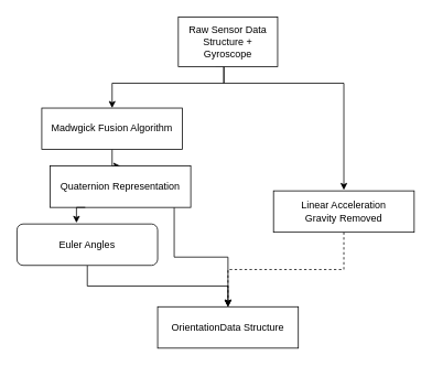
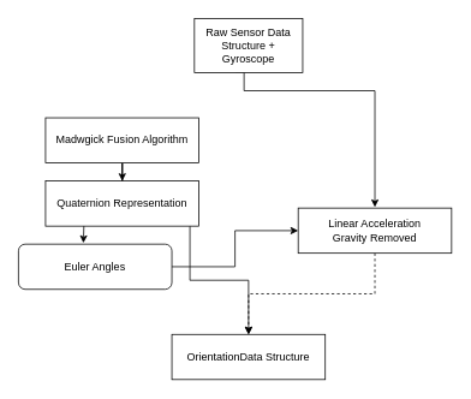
  <mxCell id="0" />
  <mxCell id="1" parent="0" />
- <mxCell id="2" style="edgeStyle=orthogonalEdgeStyle;rounded=0;orthogonalLoop=1;jettySize=auto;html=1;entryX=0.5;entryY=0;entryDx=0;entryDy=0;" edge="1" parent="1" source="4" target="6"><mxGeometry relative="1" as="geometry"><Array as="points"><mxPoint x="270" y="100" /><mxPoint x="135" y="100" /></Array></mxGeometry></mxCell>
  <mxCell id="3" style="edgeStyle=orthogonalEdgeStyle;rounded=0;orthogonalLoop=1;jettySize=auto;html=1;entryX=0.5;entryY=0;entryDx=0;entryDy=0;" edge="1" parent="1"><mxGeometry relative="1" as="geometry"><mxPoint x="260" y="79" as="sourcePoint" /><mxPoint x="415" y="229" as="targetPoint" /><Array as="points"><mxPoint x="270" y="79" /><mxPoint x="270" y="100" /><mxPoint x="415" y="100" /></Array></mxGeometry></mxCell>
  <mxCell id="4" value="Raw Sensor Data&lt;div&gt;Structure + Gyroscope&lt;/div&gt;" style="rounded=0;whiteSpace=wrap;html=1;" vertex="1" parent="1"><mxGeometry x="215" y="20" width="120" height="60" as="geometry" /></mxCell>
  <mxCell id="5" style="edgeStyle=orthogonalEdgeStyle;rounded=0;orthogonalLoop=1;jettySize=auto;html=1;entryX=0.5;entryY=0;entryDx=0;entryDy=0;" edge="1" parent="1" source="6" target="8"><mxGeometry relative="1" as="geometry" /></mxCell>
  <mxCell id="6" value="Madwgick Fusion Algorithm" style="rounded=0;whiteSpace=wrap;html=1;" vertex="1" parent="1"><mxGeometry x="50" y="130" width="170" height="50" as="geometry" /></mxCell>
  <mxCell id="7" style="edgeStyle=orthogonalEdgeStyle;rounded=0;orthogonalLoop=1;jettySize=auto;html=1;entryX=0.5;entryY=0;entryDx=0;entryDy=0;" edge="1" parent="1" source="8" target="11"><mxGeometry relative="1" as="geometry"><Array as="points"><mxPoint x="210" y="310" /><mxPoint x="275" y="310" /></Array></mxGeometry></mxCell>
- <mxCell id="8" value="Quaternion Representation" style="rounded=0;whiteSpace=wrap;html=1;" vertex="1" parent="1"><mxGeometry x="60" y="200" width="170" height="50" as="geometry" /></mxCell>
+ <mxCell id="8" value="Quaternion Representation" style="rounded=0;whiteSpace=wrap;html=1;" vertex="1" parent="1"><mxGeometry x="50" y="200" width="170" height="50" as="geometry" /></mxCell>
  <mxCell id="9" style="edgeStyle=orthogonalEdgeStyle;rounded=0;orthogonalLoop=1;jettySize=auto;html=1;entryX=0.5;entryY=0;entryDx=0;entryDy=0;dashed=1;" edge="1" parent="1" source="10" target="11"><mxGeometry relative="1" as="geometry" /></mxCell>
  <mxCell id="10" value="Linear Acceleration&lt;div&gt;Gravity Removed&lt;/div&gt;" style="rounded=0;whiteSpace=wrap;html=1;" vertex="1" parent="1"><mxGeometry x="330" y="230" width="170" height="50" as="geometry" /></mxCell>
  <mxCell id="11" value="OrientationData Structure" style="rounded=0;whiteSpace=wrap;html=1;" vertex="1" parent="1"><mxGeometry x="190" y="370" width="170" height="50" as="geometry" /></mxCell>
- <mxCell id="12" style="edgeStyle=orthogonalEdgeStyle;rounded=0;orthogonalLoop=1;jettySize=auto;html=1;entryX=0.5;entryY=0;entryDx=0;entryDy=0;" edge="1" parent="1" source="13" target="11"><mxGeometry relative="1" as="geometry" /></mxCell>
+ <mxCell id="12" style="edgeStyle=orthogonalEdgeStyle;rounded=0;orthogonalLoop=1;jettySize=auto;html=1;" edge="1" parent="1" source="13" target="10"><mxGeometry relative="1" as="geometry" /></mxCell>
  <mxCell id="13" value="Euler Angles" style="whiteSpace=wrap;html=1;rounded=1;" vertex="1" parent="1"><mxGeometry x="20" y="270" width="170" height="50" as="geometry" /></mxCell>
  <mxCell id="14" style="edgeStyle=orthogonalEdgeStyle;rounded=0;orthogonalLoop=1;jettySize=auto;html=1;exitX=0.25;exitY=1;exitDx=0;exitDy=0;entryX=0.423;entryY=-0.026;entryDx=0;entryDy=0;entryPerimeter=0;" edge="1" parent="1" source="8" target="13"><mxGeometry relative="1" as="geometry" /></mxCell>
